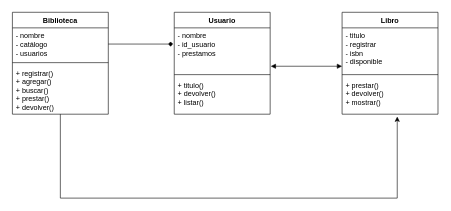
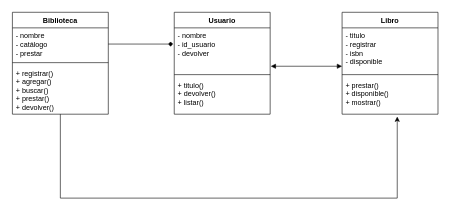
  <mxCell id="0" />
  <mxCell id="1" parent="0" />
  <mxCell id="2" value="Biblioteca" style="swimlane;fontStyle=1;align=center;verticalAlign=top;childLayout=stackLayout;horizontal=1;startSize=26;horizontalStack=0;resizeParent=1;resizeParentMax=0;resizeLast=0;collapsible=1;marginBottom=0;whiteSpace=wrap;html=1;" vertex="1" parent="1"><mxGeometry x="20" y="20" width="160" height="170" as="geometry" /></mxCell>
- <mxCell id="3" value="- nombre&lt;div&gt;- catálogo&lt;/div&gt;&lt;div&gt;- usuarios&lt;/div&gt;" style="text;strokeColor=none;fillColor=none;align=left;verticalAlign=top;spacingLeft=4;spacingRight=4;overflow=hidden;rotatable=0;points=[[0,0.5],[1,0.5]];portConstraint=eastwest;whiteSpace=wrap;html=1;" vertex="1" parent="2"><mxGeometry y="26" width="160" height="54" as="geometry" /></mxCell>
+ <mxCell id="3" value="- nombre&lt;div&gt;- catálogo&lt;/div&gt;&lt;div&gt;- prestar&lt;/div&gt;" style="text;strokeColor=none;fillColor=none;align=left;verticalAlign=top;spacingLeft=4;spacingRight=4;overflow=hidden;rotatable=0;points=[[0,0.5],[1,0.5]];portConstraint=eastwest;whiteSpace=wrap;html=1;" vertex="1" parent="2"><mxGeometry y="26" width="160" height="54" as="geometry" /></mxCell>
  <mxCell id="4" value="" style="line;strokeWidth=1;fillColor=none;align=left;verticalAlign=middle;spacingTop=-1;spacingLeft=3;spacingRight=3;rotatable=0;labelPosition=right;points=[];portConstraint=eastwest;strokeColor=inherit;" vertex="1" parent="2"><mxGeometry y="80" width="160" height="8" as="geometry" /></mxCell>
  <mxCell id="5" value="+ registrar()&lt;div&gt;+ agregar()&lt;/div&gt;&lt;div&gt;+ buscar()&lt;/div&gt;&lt;div&gt;+ prestar()&lt;/div&gt;&lt;div&gt;+ devolver()&amp;nbsp;&amp;nbsp;&lt;/div&gt;" style="text;strokeColor=none;fillColor=none;align=left;verticalAlign=top;spacingLeft=4;spacingRight=4;overflow=hidden;rotatable=0;points=[[0,0.5],[1,0.5]];portConstraint=eastwest;whiteSpace=wrap;html=1;" vertex="1" parent="2"><mxGeometry y="88" width="160" height="82" as="geometry" /></mxCell>
  <mxCell id="6" value="Usuario" style="swimlane;fontStyle=1;align=center;verticalAlign=top;childLayout=stackLayout;horizontal=1;startSize=26;horizontalStack=0;resizeParent=1;resizeParentMax=0;resizeLast=0;collapsible=1;marginBottom=0;whiteSpace=wrap;html=1;" vertex="1" parent="1"><mxGeometry x="290" y="20" width="160" height="170" as="geometry" /></mxCell>
- <mxCell id="7" value="- nombre&amp;nbsp;&lt;div&gt;- id_usuario&amp;nbsp;&lt;/div&gt;&lt;div&gt;- prestamos&amp;nbsp;&amp;nbsp;&amp;nbsp;&lt;/div&gt;" style="text;strokeColor=none;fillColor=none;align=left;verticalAlign=top;spacingLeft=4;spacingRight=4;overflow=hidden;rotatable=0;points=[[0,0.5],[1,0.5]];portConstraint=eastwest;whiteSpace=wrap;html=1;" vertex="1" parent="6"><mxGeometry y="26" width="160" height="74" as="geometry" /></mxCell>
+ <mxCell id="7" value="- nombre&amp;nbsp;&lt;div&gt;- id_usuario&amp;nbsp;&lt;/div&gt;&lt;div&gt;- devolver&amp;nbsp;&amp;nbsp;&amp;nbsp;&lt;/div&gt;" style="text;strokeColor=none;fillColor=none;align=left;verticalAlign=top;spacingLeft=4;spacingRight=4;overflow=hidden;rotatable=0;points=[[0,0.5],[1,0.5]];portConstraint=eastwest;whiteSpace=wrap;html=1;" vertex="1" parent="6"><mxGeometry y="26" width="160" height="74" as="geometry" /></mxCell>
  <mxCell id="8" value="" style="line;strokeWidth=1;fillColor=none;align=left;verticalAlign=middle;spacingTop=-1;spacingLeft=3;spacingRight=3;rotatable=0;labelPosition=right;points=[];portConstraint=eastwest;strokeColor=inherit;" vertex="1" parent="6"><mxGeometry y="100" width="160" height="8" as="geometry" /></mxCell>
  <mxCell id="9" value="+ titulo()&lt;div&gt;+ devolver()&amp;nbsp;&lt;/div&gt;&lt;div&gt;+ listar()&amp;nbsp;&lt;/div&gt;" style="text;strokeColor=none;fillColor=none;align=left;verticalAlign=top;spacingLeft=4;spacingRight=4;overflow=hidden;rotatable=0;points=[[0,0.5],[1,0.5]];portConstraint=eastwest;whiteSpace=wrap;html=1;" vertex="1" parent="6"><mxGeometry y="108" width="160" height="62" as="geometry" /></mxCell>
  <mxCell id="10" value="Libro" style="swimlane;fontStyle=1;align=center;verticalAlign=top;childLayout=stackLayout;horizontal=1;startSize=26;horizontalStack=0;resizeParent=1;resizeParentMax=0;resizeLast=0;collapsible=1;marginBottom=0;whiteSpace=wrap;html=1;" vertex="1" parent="1"><mxGeometry x="570" y="20" width="160" height="170" as="geometry" /></mxCell>
  <mxCell id="11" value="- titulo&amp;nbsp;&amp;nbsp;&lt;div&gt;- registrar&amp;nbsp;&lt;/div&gt;&lt;div&gt;- isbn&amp;nbsp;&lt;/div&gt;&lt;div&gt;- disponible&amp;nbsp;&lt;/div&gt;" style="text;strokeColor=none;fillColor=none;align=left;verticalAlign=top;spacingLeft=4;spacingRight=4;overflow=hidden;rotatable=0;points=[[0,0.5],[1,0.5]];portConstraint=eastwest;whiteSpace=wrap;html=1;" vertex="1" parent="10"><mxGeometry y="26" width="160" height="74" as="geometry" /></mxCell>
  <mxCell id="12" value="" style="line;strokeWidth=1;fillColor=none;align=left;verticalAlign=middle;spacingTop=-1;spacingLeft=3;spacingRight=3;rotatable=0;labelPosition=right;points=[];portConstraint=eastwest;strokeColor=inherit;" vertex="1" parent="10"><mxGeometry y="100" width="160" height="8" as="geometry" /></mxCell>
- <mxCell id="13" value="+ prestar()&amp;nbsp;&lt;div&gt;+ devolver()&lt;/div&gt;&lt;div&gt;+ mostrar()&lt;/div&gt;" style="text;strokeColor=none;fillColor=none;align=left;verticalAlign=top;spacingLeft=4;spacingRight=4;overflow=hidden;rotatable=0;points=[[0,0.5],[1,0.5]];portConstraint=eastwest;whiteSpace=wrap;html=1;" vertex="1" parent="10"><mxGeometry y="108" width="160" height="62" as="geometry" /></mxCell>
+ <mxCell id="13" value="+ prestar()&amp;nbsp;&lt;div&gt;+ disponible()&lt;/div&gt;&lt;div&gt;+ mostrar()&lt;/div&gt;" style="text;strokeColor=none;fillColor=none;align=left;verticalAlign=top;spacingLeft=4;spacingRight=4;overflow=hidden;rotatable=0;points=[[0,0.5],[1,0.5]];portConstraint=eastwest;whiteSpace=wrap;html=1;" vertex="1" parent="10"><mxGeometry y="108" width="160" height="62" as="geometry" /></mxCell>
  <mxCell id="14" value="" style="endArrow=block;startArrow=block;endFill=1;startFill=1;html=1;rounded=0;exitX=1.006;exitY=0.865;exitDx=0;exitDy=0;exitPerimeter=0;" edge="1" parent="1" source="7"><mxGeometry width="160" relative="1" as="geometry"><mxPoint x="460" y="110" as="sourcePoint" /><mxPoint x="570" y="110" as="targetPoint" /></mxGeometry></mxCell>
  <mxCell id="15" style="edgeStyle=orthogonalEdgeStyle;rounded=0;orthogonalLoop=1;jettySize=auto;html=1;exitX=1;exitY=0.5;exitDx=0;exitDy=0;entryX=-0.012;entryY=0.365;entryDx=0;entryDy=0;entryPerimeter=0;endArrow=diamond;" edge="1" parent="1" source="3" target="7"><mxGeometry relative="1" as="geometry" /></mxCell>
  <mxCell id="16" style="edgeStyle=orthogonalEdgeStyle;rounded=0;orthogonalLoop=1;jettySize=auto;html=1;entryX=0.575;entryY=1.065;entryDx=0;entryDy=0;entryPerimeter=0;" edge="1" parent="1" source="5" target="13"><mxGeometry relative="1" as="geometry"><mxPoint x="680" y="280" as="targetPoint" /><Array as="points"><mxPoint x="100" y="330" /><mxPoint x="662" y="330" /></Array></mxGeometry></mxCell>
